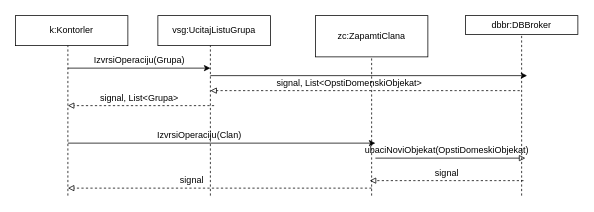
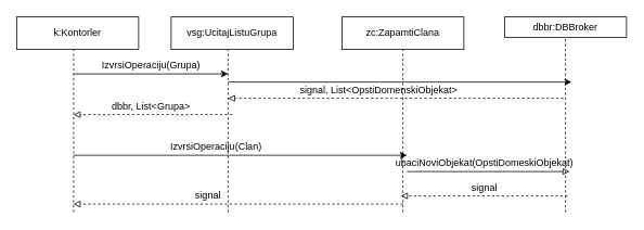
  <mxCell id="0" />
  <mxCell id="1" parent="0" />
  <mxCell id="2" value="&lt;font style=&quot;font-size: 12px&quot;&gt;k:Kontorler&lt;/font&gt;" style="rounded=0;whiteSpace=wrap;html=1;" parent="1" vertex="1"><mxGeometry x="20" y="20" width="150" height="40" as="geometry" /></mxCell>
  <mxCell id="3" value="" style="endArrow=none;dashed=1;html=1;rounded=0;fontSize=12;" parent="1" edge="1"><mxGeometry width="50" height="50" relative="1" as="geometry"><mxPoint x="90" y="260" as="sourcePoint" /><mxPoint x="90" y="60" as="targetPoint" /><Array as="points"><mxPoint x="90" y="130" /></Array></mxGeometry></mxCell>
- <mxCell id="4" value="&lt;font style=&quot;font-size: 12px&quot;&gt;zc:ZapamtiClana&lt;/font&gt;" style="rounded=0;whiteSpace=wrap;html=1;" parent="1" vertex="1"><mxGeometry x="420" y="20" width="150" height="55" as="geometry" /></mxCell>
+ <mxCell id="4" value="&lt;font style=&quot;font-size: 12px&quot;&gt;zc:ZapamtiClana&lt;/font&gt;" style="rounded=0;whiteSpace=wrap;html=1;" parent="1" vertex="1"><mxGeometry x="420" y="20" width="150" height="40" as="geometry" /></mxCell>
  <mxCell id="5" value="" style="endArrow=none;dashed=1;html=1;rounded=0;fontSize=12;entryX=0.5;entryY=1;entryDx=0;entryDy=0;" parent="1" target="4" edge="1"><mxGeometry width="50" height="50" relative="1" as="geometry"><mxPoint x="495" y="260" as="sourcePoint" /><mxPoint x="550" y="130" as="targetPoint" /></mxGeometry></mxCell>
  <mxCell id="6" value="&lt;font style=&quot;font-size: 12px&quot;&gt;dbbr:DBBroker&lt;/font&gt;" style="rounded=0;whiteSpace=wrap;html=1;" parent="1" vertex="1"><mxGeometry x="620" y="20" width="150" height="25" as="geometry" /></mxCell>
  <mxCell id="7" value="" style="endArrow=none;dashed=1;html=1;rounded=0;fontSize=12;entryX=0.5;entryY=1;entryDx=0;entryDy=0;" parent="1" target="6" edge="1"><mxGeometry width="50" height="50" relative="1" as="geometry"><mxPoint x="695" y="260" as="sourcePoint" /><mxPoint x="750" y="130" as="targetPoint" /></mxGeometry></mxCell>
  <mxCell id="8" value="" style="endArrow=classic;html=1;rounded=0;fontSize=12;" parent="1" edge="1"><mxGeometry width="50" height="50" relative="1" as="geometry"><mxPoint x="90" y="90" as="sourcePoint" /><mxPoint x="280" y="90" as="targetPoint" /></mxGeometry></mxCell>
  <mxCell id="9" value="IzvrsiOperaciju(Clan)" style="text;html=1;align=center;verticalAlign=middle;resizable=0;points=[];autosize=1;strokeColor=none;fillColor=none;fontSize=12;" parent="1" vertex="1"><mxGeometry x="200" y="170" width="130" height="20" as="geometry" /></mxCell>
  <mxCell id="10" value="" style="endArrow=block;html=1;rounded=0;fontSize=12;endFill=0;" parent="1" edge="1"><mxGeometry width="50" height="50" relative="1" as="geometry"><mxPoint x="500" y="210" as="sourcePoint" /><mxPoint x="700" y="210" as="targetPoint" /></mxGeometry></mxCell>
  <mxCell id="11" value="ubaciNoviObjekat(OpstiDomeskiObjekat)" style="text;html=1;align=center;verticalAlign=middle;resizable=0;points=[];autosize=1;strokeColor=none;fillColor=none;fontSize=12;" parent="1" vertex="1"><mxGeometry x="480" y="190" width="230" height="20" as="geometry" /></mxCell>
  <mxCell id="12" value="" style="endArrow=block;html=1;rounded=0;fontSize=12;dashed=1;endFill=0;" parent="1" edge="1"><mxGeometry width="50" height="50" relative="1" as="geometry"><mxPoint x="697.5" y="240" as="sourcePoint" /><mxPoint x="492.5" y="240" as="targetPoint" /></mxGeometry></mxCell>
  <mxCell id="13" value="signal" style="text;html=1;align=center;verticalAlign=middle;resizable=0;points=[];autosize=1;strokeColor=none;fillColor=none;fontSize=12;" parent="1" vertex="1"><mxGeometry x="570" y="220" width="50" height="20" as="geometry" /></mxCell>
  <mxCell id="14" value="" style="endArrow=block;html=1;rounded=0;fontSize=12;dashed=1;endFill=0;" parent="1" edge="1"><mxGeometry width="50" height="50" relative="1" as="geometry"><mxPoint x="285" y="140" as="sourcePoint" /><mxPoint x="90" y="140" as="targetPoint" /></mxGeometry></mxCell>
- <mxCell id="15" value="signal, List&amp;lt;Grupa&amp;gt;" style="text;html=1;align=center;verticalAlign=middle;resizable=0;points=[];autosize=1;strokeColor=none;fillColor=none;fontSize=12;" parent="1" vertex="1"><mxGeometry x="125" y="120" width="120" height="20" as="geometry" /></mxCell>
+ <mxCell id="15" value="dbbr, List&amp;lt;Grupa&amp;gt;" style="text;html=1;align=center;verticalAlign=middle;resizable=0;points=[];autosize=1;strokeColor=none;fillColor=none;fontSize=12;" parent="1" vertex="1"><mxGeometry x="125" y="120" width="120" height="20" as="geometry" /></mxCell>
  <mxCell id="16" value="vsg:UcitajListuGrupa" style="rounded=0;whiteSpace=wrap;html=1;" vertex="1" parent="1"><mxGeometry x="210" y="20" width="150" height="40" as="geometry" /></mxCell>
  <mxCell id="17" value="" style="endArrow=none;dashed=1;html=1;rounded=0;fontSize=12;" edge="1" parent="1"><mxGeometry width="50" height="50" relative="1" as="geometry"><mxPoint x="280" y="260" as="sourcePoint" /><mxPoint x="280" y="60" as="targetPoint" /><Array as="points"><mxPoint x="280" y="130" /></Array></mxGeometry></mxCell>
  <mxCell id="18" value="IzvrsiOperaciju(Grupa)" style="text;html=1;align=center;verticalAlign=middle;resizable=0;points=[];autosize=1;strokeColor=none;fillColor=none;fontSize=12;" vertex="1" parent="1"><mxGeometry x="115" y="70" width="140" height="20" as="geometry" /></mxCell>
  <mxCell id="19" value="" style="endArrow=classic;html=1;rounded=0;fontSize=12;" edge="1" parent="1"><mxGeometry width="50" height="50" relative="1" as="geometry"><mxPoint x="280" y="100" as="sourcePoint" /><mxPoint x="702.353" y="100" as="targetPoint" /></mxGeometry></mxCell>
  <mxCell id="20" value="" style="endArrow=block;html=1;rounded=0;fontSize=12;dashed=1;endFill=0;" edge="1" parent="1"><mxGeometry width="50" height="50" relative="1" as="geometry"><mxPoint x="692.5" y="120" as="sourcePoint" /><mxPoint x="280" y="120" as="targetPoint" /></mxGeometry></mxCell>
  <mxCell id="21" value="signal, List&amp;lt;OpstiDomenskiObjekat&amp;gt;" style="text;html=1;align=center;verticalAlign=middle;resizable=0;points=[];autosize=1;strokeColor=none;fillColor=none;fontSize=12;" vertex="1" parent="1"><mxGeometry x="360" y="100" width="210" height="20" as="geometry" /></mxCell>
  <mxCell id="22" value="" style="endArrow=classic;html=1;rounded=0;fontSize=12;" edge="1" parent="1"><mxGeometry width="50" height="50" relative="1" as="geometry"><mxPoint x="90" y="190" as="sourcePoint" /><mxPoint x="500" y="190" as="targetPoint" /></mxGeometry></mxCell>
  <mxCell id="23" value="" style="endArrow=block;html=1;rounded=0;fontSize=12;dashed=1;endFill=0;" edge="1" parent="1"><mxGeometry width="50" height="50" relative="1" as="geometry"><mxPoint x="495" y="250" as="sourcePoint" /><mxPoint x="90" y="250" as="targetPoint" /></mxGeometry></mxCell>
  <mxCell id="24" value="signal" style="text;html=1;align=center;verticalAlign=middle;resizable=0;points=[];autosize=1;strokeColor=none;fillColor=none;fontSize=12;" vertex="1" parent="1"><mxGeometry x="230" y="230" width="50" height="20" as="geometry" /></mxCell>
